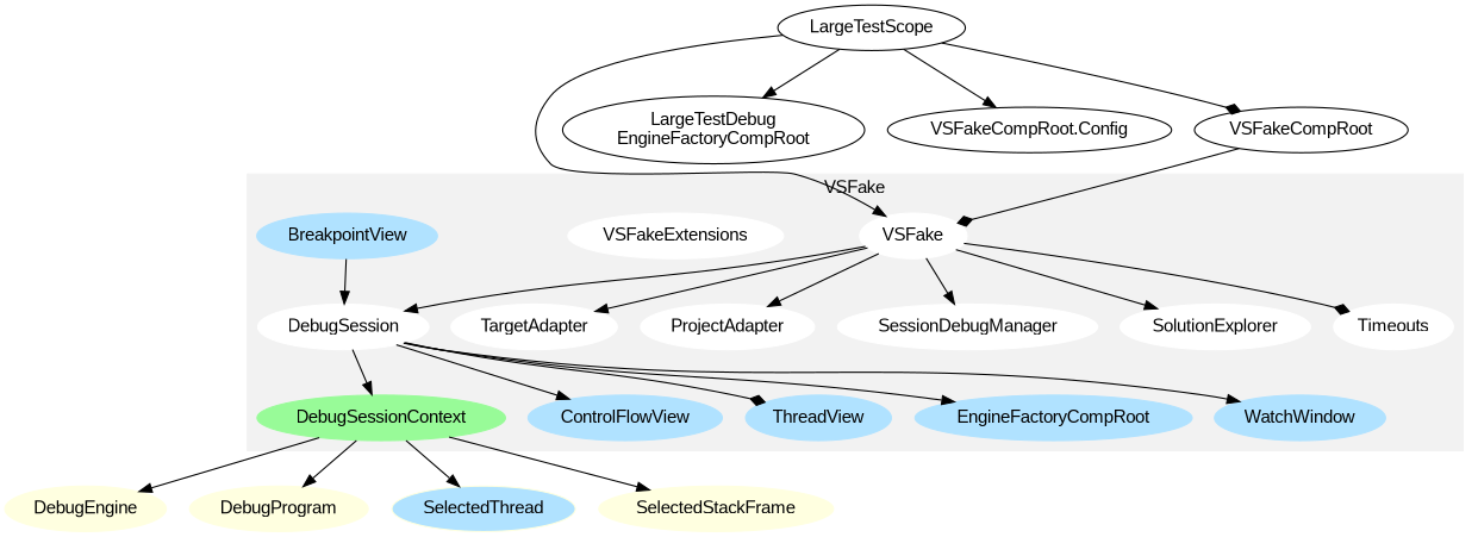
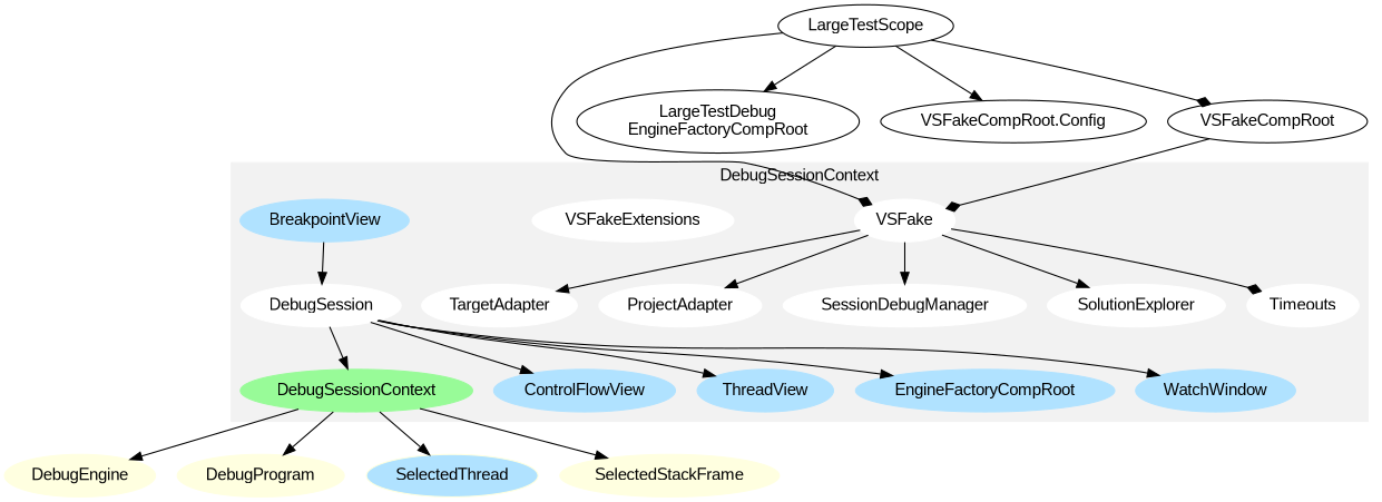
  digraph {
    fontname="Liberation Sans"
    node [color=white fontname="Liberation Sans" style=filled]
    edge [fontname="Liberation Sans"]
    VSFake
    TargetAdapter
    ProjectAdapter
    SessionDebugManager
    DebugSession
    SolutionExplorer
    Timeouts
    VSFakeExtensions
    DebugSessionContext [color=palegreen]
    ControlFlowView [color=lightskyblue1]
    BreakpointView [color=lightskyblue1]
    ThreadView [color=lightskyblue1]
    n13 [color=lightskyblue1 label=EngineFactoryCompRoot]
    WatchWindow [color=lightskyblue1]
    DebugEngine [color=lightyellow]
    DebugProgram [color=lightyellow]
    SelectedThread [color=lightyellow fillcolor=lightskyblue1]
    SelectedStackFrame [color=lightyellow]
    LargeTestScope [color="" style=""]
    "LargeTestDebug\nEngineFactoryCompRoot" [color="" style=""]
    "VSFakeCompRoot.Config" [color="" style=""]
    VSFakeCompRoot [color="" style=""]
    subgraph cluster_1 {
      color=grey95
-     label=VSFake
+     label=DebugSessionContext
      style=filled
      VSFake
      TargetAdapter
      ProjectAdapter
      SessionDebugManager
      DebugSession
      SolutionExplorer
      Timeouts
      VSFakeExtensions
      DebugSessionContext
      ControlFlowView
      BreakpointView
      ThreadView
      n13
      WatchWindow
    }
    VSFake -> TargetAdapter
    VSFake -> ProjectAdapter
    VSFake -> SessionDebugManager
-   VSFake -> DebugSession
    VSFake -> SolutionExplorer
    VSFake -> Timeouts [arrowhead=diamond]
    DebugSession -> DebugSessionContext
    DebugSession -> ControlFlowView
-   DebugSession -> ThreadView [arrowhead=diamond]
+   DebugSession -> ThreadView
    DebugSession -> n13
    DebugSession -> WatchWindow
    DebugSessionContext -> DebugEngine
    DebugSessionContext -> DebugProgram
    DebugSessionContext -> SelectedThread
    DebugSessionContext -> SelectedStackFrame
    BreakpointView -> DebugSession
-   LargeTestScope -> VSFake
+   LargeTestScope -> VSFake [arrowhead=diamond]
    LargeTestScope -> "LargeTestDebug\nEngineFactoryCompRoot"
    LargeTestScope -> "VSFakeCompRoot.Config"
    LargeTestScope -> VSFakeCompRoot [arrowhead=diamond]
    VSFakeCompRoot -> VSFake [arrowhead=diamond]
  }
